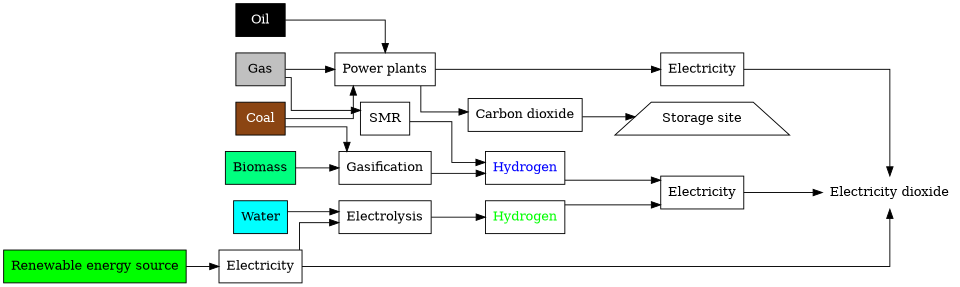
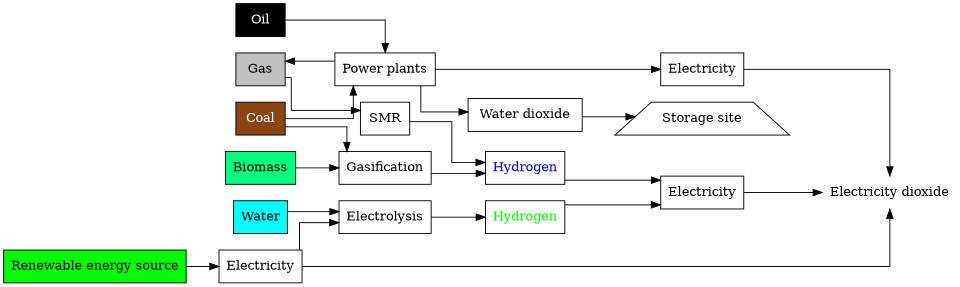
  digraph {
    rankdir=LR
    splines=ortho
    node [shape=rectangle]
    n1 [label="Electricity dioxide" shape=none]
    n2 [label="Storage site" shape=trapezium]
    n3 [fillcolor=green label="Renewable energy source" style=filled]
    n4 [label=Electricity]
    n5 [label=Electrolysis]
    n6 [fillcolor=gray label=Gas style=filled]
    n7 [label=SMR]
    n8 [label="Power plants"]
    n9 [fontcolor=blue label=Hydrogen]
    n10 [label=Electricity]
-   n11 [label="Carbon dioxide"]
+   n11 [label="Water dioxide"]
    n12 [fillcolor=black fontcolor=white label=Oil style=filled]
    n13 [fillcolor=saddlebrown fontcolor=white label=Coal style=filled]
    n14 [label=Gasification]
    n15 [fillcolor=springgreen fontcolor=black label=Biomass style=filled]
    n16 [fontcolor=green label=Hydrogen]
    n17 [label=Electricity]
    n18 [fillcolor=aqua label=Water style=filled]
    n3 -> n4
    n4 -> n1
    n4 -> n5
    n5 -> n16
    n6 -> n7
-   n6 -> n8
+   n8 -> n6
    n7 -> n9
    n8 -> n10
    n8 -> n11
    n9 -> n17
    n10 -> n1
    n11 -> n2
    n12 -> n8
    n13 -> n8
    n13 -> n14
    n14 -> n9
    n15 -> n14
    n16 -> n17
    n17 -> n1
    n18 -> n5
  }
